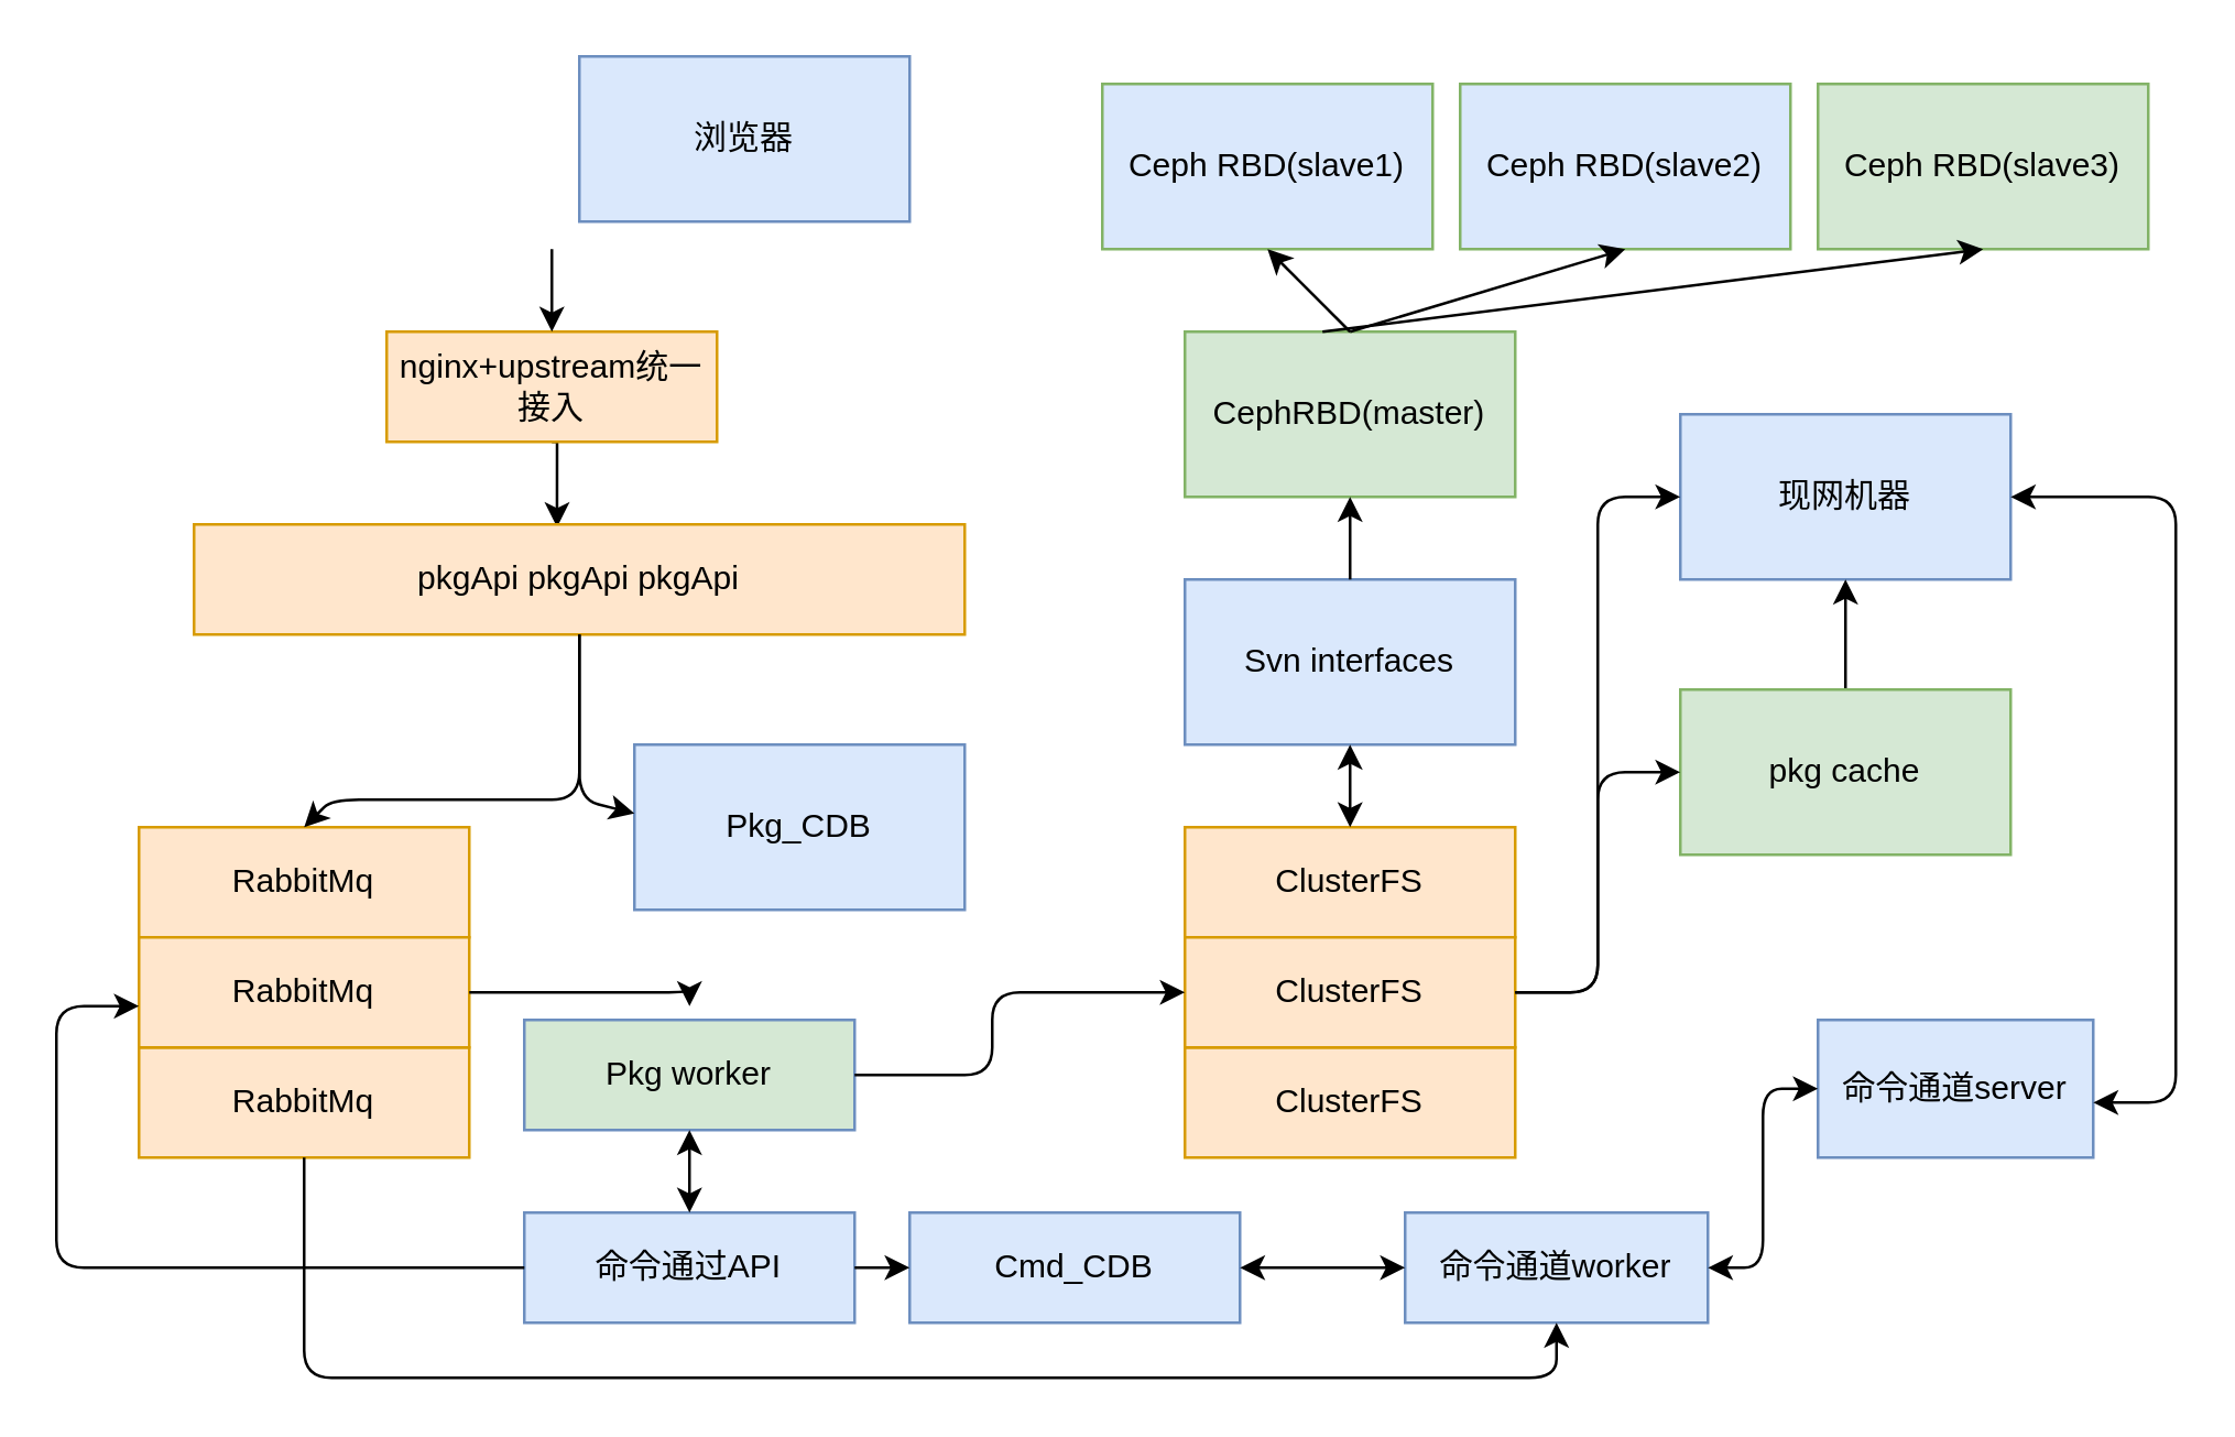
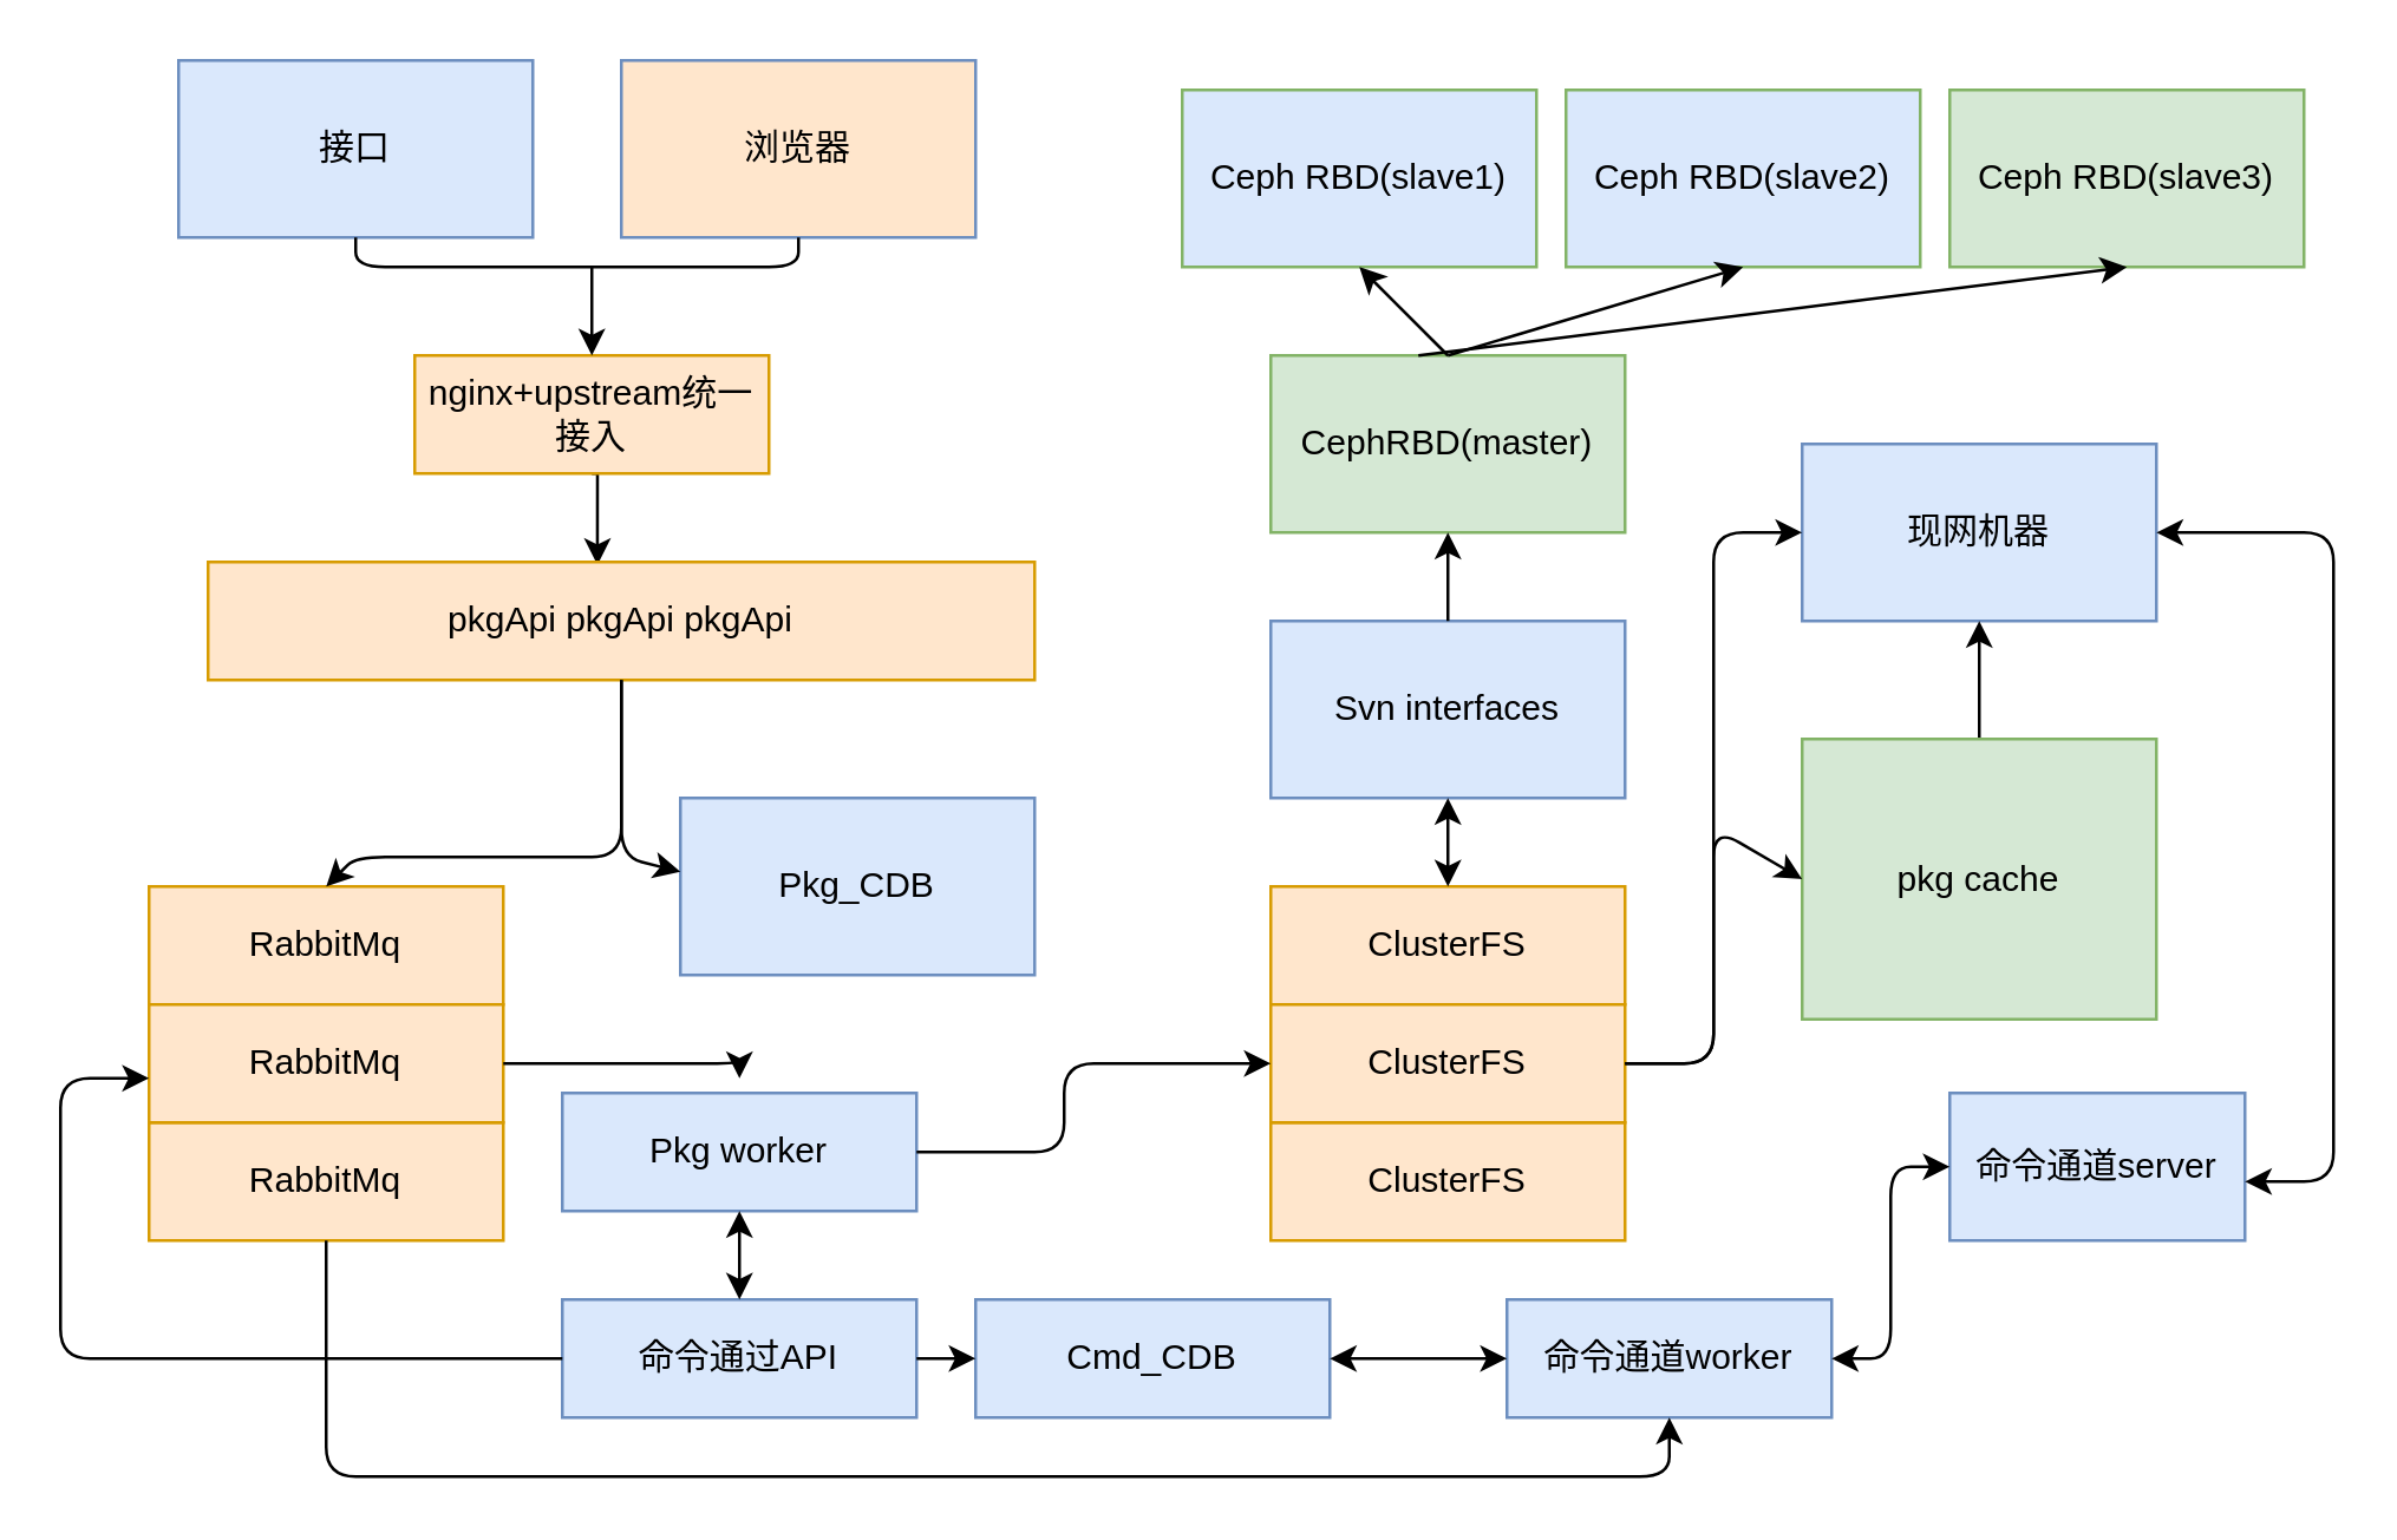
  <mxCell id="0" />
  <mxCell id="1" parent="0" />
- <mxCell id="3" value="浏览器" style="rounded=0;whiteSpace=wrap;html=1;fillColor=#dae8fc;strokeColor=#6c8ebf;" vertex="1" parent="1"><mxGeometry x="210" y="20" width="120" height="60" as="geometry" /></mxCell>
+ <mxCell id="2" value="接口" style="rounded=0;whiteSpace=wrap;html=1;fillColor=#dae8fc;strokeColor=#6c8ebf;" vertex="1" parent="1"><mxGeometry x="60" y="20" width="120" height="60" as="geometry" /></mxCell>
+ <mxCell id="3" value="浏览器" style="rounded=0;whiteSpace=wrap;html=1;fillColor=#ffe6cc;strokeColor=#6c8ebf;" vertex="1" parent="1"><mxGeometry x="210" y="20" width="120" height="60" as="geometry" /></mxCell>
  <mxCell id="4" style="edgeStyle=orthogonalEdgeStyle;rounded=0;orthogonalLoop=1;jettySize=auto;html=1;exitX=0.5;exitY=1;exitDx=0;exitDy=0;entryX=0.471;entryY=0.025;entryDx=0;entryDy=0;entryPerimeter=0;" edge="1" parent="1" source="5" target="6"><mxGeometry relative="1" as="geometry" /></mxCell>
  <mxCell id="5" value="nginx+upstream统一接入" style="rounded=0;whiteSpace=wrap;html=1;fillColor=#ffe6cc;strokeColor=#d79b00;" vertex="1" parent="1"><mxGeometry x="140" y="120" width="120" height="40" as="geometry" /></mxCell>
  <mxCell id="6" value="pkgApi pkgApi pkgApi" style="rounded=0;whiteSpace=wrap;html=1;fillColor=#ffe6cc;strokeColor=#d79b00;" vertex="1" parent="1"><mxGeometry x="70" y="190" width="280" height="40" as="geometry" /></mxCell>
  <mxCell id="7" value="Pkg_CDB" style="rounded=0;whiteSpace=wrap;html=1;fillColor=#dae8fc;strokeColor=#6c8ebf;" vertex="1" parent="1"><mxGeometry x="230" y="270" width="120" height="60" as="geometry" /></mxCell>
  <mxCell id="8" value="RabbitMq" style="rounded=0;whiteSpace=wrap;html=1;fillColor=#ffe6cc;strokeColor=#d79b00;" vertex="1" parent="1"><mxGeometry x="50" y="300" width="120" height="40" as="geometry" /></mxCell>
  <mxCell id="9" value="&lt;span style=&quot;white-space: normal&quot;&gt;RabbitMq&lt;/span&gt;" style="rounded=0;whiteSpace=wrap;html=1;fillColor=#ffe6cc;strokeColor=#d79b00;" vertex="1" parent="1"><mxGeometry x="50" y="380" width="120" height="40" as="geometry" /></mxCell>
  <mxCell id="10" value="&lt;span style=&quot;white-space: normal&quot;&gt;RabbitMq&lt;/span&gt;" style="rounded=0;whiteSpace=wrap;html=1;fillColor=#ffe6cc;strokeColor=#d79b00;" vertex="1" parent="1"><mxGeometry x="50" y="340" width="120" height="40" as="geometry" /></mxCell>
- <mxCell id="11" value="Pkg worker" style="rounded=0;whiteSpace=wrap;html=1;fillColor=#d5e8d4;strokeColor=#6c8ebf;" vertex="1" parent="1"><mxGeometry x="190" y="370" width="120" height="40" as="geometry" /></mxCell>
+ <mxCell id="11" value="Pkg worker" style="rounded=0;whiteSpace=wrap;html=1;fillColor=#dae8fc;strokeColor=#6c8ebf;" vertex="1" parent="1"><mxGeometry x="190" y="370" width="120" height="40" as="geometry" /></mxCell>
  <mxCell id="12" value="命令通过API" style="rounded=0;whiteSpace=wrap;html=1;fillColor=#dae8fc;strokeColor=#6c8ebf;" vertex="1" parent="1"><mxGeometry x="190" y="440" width="120" height="40" as="geometry" /></mxCell>
  <mxCell id="13" value="Ceph RBD(slave1)" style="rounded=0;whiteSpace=wrap;html=1;fillColor=#dae8fc;strokeColor=#82b366;" vertex="1" parent="1"><mxGeometry x="400" y="30" width="120" height="60" as="geometry" /></mxCell>
  <mxCell id="14" value="Ceph RBD(slave3)" style="rounded=0;whiteSpace=wrap;html=1;fillColor=#d5e8d4;strokeColor=#82b366;" vertex="1" parent="1"><mxGeometry x="660" y="30" width="120" height="60" as="geometry" /></mxCell>
  <mxCell id="15" value="Ceph RBD(slave2)" style="rounded=0;whiteSpace=wrap;html=1;fillColor=#dae8fc;strokeColor=#82b366;" vertex="1" parent="1"><mxGeometry x="530" y="30" width="120" height="60" as="geometry" /></mxCell>
  <mxCell id="16" value="CephRBD(master)" style="rounded=0;whiteSpace=wrap;html=1;fillColor=#d5e8d4;strokeColor=#82b366;" vertex="1" parent="1"><mxGeometry x="430" y="120" width="120" height="60" as="geometry" /></mxCell>
  <mxCell id="17" value="Svn interfaces" style="rounded=0;whiteSpace=wrap;html=1;fillColor=#dae8fc;strokeColor=#6c8ebf;" vertex="1" parent="1"><mxGeometry x="430" y="210" width="120" height="60" as="geometry" /></mxCell>
  <mxCell id="18" value="ClusterFS" style="rounded=0;whiteSpace=wrap;html=1;fillColor=#ffe6cc;strokeColor=#d79b00;" vertex="1" parent="1"><mxGeometry x="430" y="300" width="120" height="40" as="geometry" /></mxCell>
  <mxCell id="19" value="ClusterFS" style="rounded=0;whiteSpace=wrap;html=1;fillColor=#ffe6cc;strokeColor=#d79b00;" vertex="1" parent="1"><mxGeometry x="430" y="380" width="120" height="40" as="geometry" /></mxCell>
  <mxCell id="20" value="ClusterFS" style="rounded=0;whiteSpace=wrap;html=1;fillColor=#ffe6cc;strokeColor=#d79b00;" vertex="1" parent="1"><mxGeometry x="430" y="340" width="120" height="40" as="geometry" /></mxCell>
  <mxCell id="21" value="Cmd_CDB" style="rounded=0;whiteSpace=wrap;html=1;fillColor=#dae8fc;strokeColor=#6c8ebf;" vertex="1" parent="1"><mxGeometry x="330" y="440" width="120" height="40" as="geometry" /></mxCell>
  <mxCell id="22" value="命令通道worker" style="rounded=0;whiteSpace=wrap;html=1;fillColor=#dae8fc;strokeColor=#6c8ebf;" vertex="1" parent="1"><mxGeometry x="510" y="440" width="110" height="40" as="geometry" /></mxCell>
  <mxCell id="23" value="现网机器" style="rounded=0;whiteSpace=wrap;html=1;fillColor=#dae8fc;strokeColor=#6c8ebf;" vertex="1" parent="1"><mxGeometry x="610" y="150" width="120" height="60" as="geometry" /></mxCell>
  <mxCell id="24" style="edgeStyle=orthogonalEdgeStyle;rounded=0;orthogonalLoop=1;jettySize=auto;html=1;exitX=0.5;exitY=0;exitDx=0;exitDy=0;entryX=0.5;entryY=1;entryDx=0;entryDy=0;" edge="1" parent="1" source="25" target="23"><mxGeometry relative="1" as="geometry" /></mxCell>
- <mxCell id="25" value="pkg cache" style="rounded=0;whiteSpace=wrap;html=1;fillColor=#d5e8d4;strokeColor=#82b366;" vertex="1" parent="1"><mxGeometry x="610" y="250" width="120" height="60" as="geometry" /></mxCell>
+ <mxCell id="25" value="pkg cache" style="rounded=0;whiteSpace=wrap;html=1;fillColor=#d5e8d4;strokeColor=#82b366;" vertex="1" parent="1"><mxGeometry x="610" y="250" width="120" height="95" as="geometry" /></mxCell>
  <mxCell id="26" value="命令通道server" style="rounded=0;whiteSpace=wrap;html=1;fillColor=#dae8fc;strokeColor=#6c8ebf;" vertex="1" parent="1"><mxGeometry x="660" y="370" width="100" height="50" as="geometry" /></mxCell>
  <mxCell id="27" value="" style="endArrow=classic;html=1;entryX=0.5;entryY=0;entryDx=0;entryDy=0;" edge="1" parent="1" target="5"><mxGeometry width="50" height="50" relative="1" as="geometry"><mxPoint x="200" y="90" as="sourcePoint" /><mxPoint x="420" y="230" as="targetPoint" /></mxGeometry></mxCell>
+ <mxCell id="28" value="" style="endArrow=none;html=1;exitX=0.5;exitY=1;exitDx=0;exitDy=0;entryX=0.5;entryY=1;entryDx=0;entryDy=0;" edge="1" parent="1" source="2" target="3"><mxGeometry width="50" height="50" relative="1" as="geometry"><mxPoint x="370" y="280" as="sourcePoint" /><mxPoint x="420" y="230" as="targetPoint" /><Array as="points"><mxPoint x="120" y="90" /><mxPoint x="200" y="90" /><mxPoint x="270" y="90" /></Array></mxGeometry></mxCell>
  <mxCell id="29" value="" style="endArrow=classic;html=1;exitX=0;exitY=0.5;exitDx=0;exitDy=0;" edge="1" parent="1" source="12"><mxGeometry width="50" height="50" relative="1" as="geometry"><mxPoint x="0" y="415" as="sourcePoint" /><mxPoint x="50" y="365" as="targetPoint" /><Array as="points"><mxPoint x="20" y="460" /><mxPoint x="20" y="365" /></Array></mxGeometry></mxCell>
  <mxCell id="30" value="" style="endArrow=classic;html=1;" edge="1" parent="1"><mxGeometry width="50" height="50" relative="1" as="geometry"><mxPoint x="210" y="230" as="sourcePoint" /><mxPoint x="110" y="300" as="targetPoint" /><Array as="points"><mxPoint x="210" y="290" /><mxPoint x="120" y="290" /></Array></mxGeometry></mxCell>
  <mxCell id="31" value="" style="endArrow=classic;html=1;exitX=0.5;exitY=1;exitDx=0;exitDy=0;" edge="1" parent="1" source="6"><mxGeometry width="50" height="50" relative="1" as="geometry"><mxPoint x="180" y="345" as="sourcePoint" /><mxPoint x="230" y="295" as="targetPoint" /><Array as="points"><mxPoint x="210" y="290" /></Array></mxGeometry></mxCell>
  <mxCell id="32" value="" style="endArrow=classic;html=1;exitX=0.5;exitY=0;exitDx=0;exitDy=0;" edge="1" parent="1" source="17"><mxGeometry width="50" height="50" relative="1" as="geometry"><mxPoint x="440" y="230" as="sourcePoint" /><mxPoint x="490" y="180" as="targetPoint" /></mxGeometry></mxCell>
  <mxCell id="33" value="" style="endArrow=classic;html=1;exitX=1;exitY=0.5;exitDx=0;exitDy=0;" edge="1" parent="1" source="10"><mxGeometry width="50" height="50" relative="1" as="geometry"><mxPoint x="200" y="415" as="sourcePoint" /><mxPoint x="250" y="365" as="targetPoint" /><Array as="points"><mxPoint x="250" y="360" /></Array></mxGeometry></mxCell>
  <mxCell id="34" value="" style="endArrow=classic;startArrow=classic;html=1;exitX=0.5;exitY=0;exitDx=0;exitDy=0;" edge="1" parent="1" source="12"><mxGeometry width="50" height="50" relative="1" as="geometry"><mxPoint x="220" y="440" as="sourcePoint" /><mxPoint x="250" y="410" as="targetPoint" /></mxGeometry></mxCell>
  <mxCell id="35" value="" style="endArrow=classic;html=1;entryX=0;entryY=0.5;entryDx=0;entryDy=0;" edge="1" parent="1" target="20"><mxGeometry width="50" height="50" relative="1" as="geometry"><mxPoint x="310" y="390" as="sourcePoint" /><mxPoint x="360" y="340" as="targetPoint" /><Array as="points"><mxPoint x="360" y="390" /><mxPoint x="360" y="360" /></Array></mxGeometry></mxCell>
  <mxCell id="36" value="" style="endArrow=classic;html=1;entryX=0.5;entryY=1;entryDx=0;entryDy=0;" edge="1" parent="1" target="14"><mxGeometry width="50" height="50" relative="1" as="geometry"><mxPoint x="480" y="120" as="sourcePoint" /><mxPoint x="530" y="70" as="targetPoint" /></mxGeometry></mxCell>
  <mxCell id="37" value="" style="endArrow=classic;html=1;entryX=0.5;entryY=1;entryDx=0;entryDy=0;" edge="1" parent="1" target="15"><mxGeometry width="50" height="50" relative="1" as="geometry"><mxPoint x="490" y="120" as="sourcePoint" /><mxPoint x="730" y="100" as="targetPoint" /></mxGeometry></mxCell>
  <mxCell id="38" value="" style="endArrow=classic;html=1;entryX=0.5;entryY=1;entryDx=0;entryDy=0;" edge="1" parent="1" target="13"><mxGeometry width="50" height="50" relative="1" as="geometry"><mxPoint x="490" y="120" as="sourcePoint" /><mxPoint x="740" y="110" as="targetPoint" /></mxGeometry></mxCell>
  <mxCell id="39" value="" style="endArrow=classic;startArrow=classic;html=1;entryX=0.5;entryY=1;entryDx=0;entryDy=0;exitX=0.5;exitY=0;exitDx=0;exitDy=0;" edge="1" parent="1" source="18" target="17"><mxGeometry width="50" height="50" relative="1" as="geometry"><mxPoint x="370" y="250" as="sourcePoint" /><mxPoint x="420" y="200" as="targetPoint" /></mxGeometry></mxCell>
  <mxCell id="40" value="" style="endArrow=classic;html=1;exitX=1;exitY=0.5;exitDx=0;exitDy=0;entryX=0;entryY=0.5;entryDx=0;entryDy=0;" edge="1" parent="1" source="20" target="23"><mxGeometry width="50" height="50" relative="1" as="geometry"><mxPoint x="370" y="250" as="sourcePoint" /><mxPoint x="420" y="200" as="targetPoint" /><Array as="points"><mxPoint x="580" y="360" /><mxPoint x="580" y="180" /></Array></mxGeometry></mxCell>
  <mxCell id="41" value="" style="endArrow=classic;html=1;entryX=0;entryY=0.5;entryDx=0;entryDy=0;exitX=1;exitY=0.5;exitDx=0;exitDy=0;" edge="1" parent="1" source="20" target="25"><mxGeometry width="50" height="50" relative="1" as="geometry"><mxPoint x="370" y="250" as="sourcePoint" /><mxPoint x="420" y="200" as="targetPoint" /><Array as="points"><mxPoint x="580" y="360" /><mxPoint x="580" y="280" /></Array></mxGeometry></mxCell>
  <mxCell id="42" value="" style="endArrow=classic;startArrow=classic;html=1;entryX=1;entryY=0.5;entryDx=0;entryDy=0;" edge="1" parent="1" target="23"><mxGeometry width="50" height="50" relative="1" as="geometry"><mxPoint x="760" y="400" as="sourcePoint" /><mxPoint x="790" y="180" as="targetPoint" /><Array as="points"><mxPoint x="790" y="400" /><mxPoint x="790" y="180" /></Array></mxGeometry></mxCell>
  <mxCell id="43" value="" style="endArrow=classic;startArrow=classic;html=1;exitX=1;exitY=0.5;exitDx=0;exitDy=0;entryX=0;entryY=0.5;entryDx=0;entryDy=0;" edge="1" parent="1" source="22" target="26"><mxGeometry width="50" height="50" relative="1" as="geometry"><mxPoint x="560" y="340" as="sourcePoint" /><mxPoint x="610" y="290" as="targetPoint" /><Array as="points"><mxPoint x="640" y="460" /><mxPoint x="640" y="395" /></Array></mxGeometry></mxCell>
  <mxCell id="44" value="" style="endArrow=classic;html=1;exitX=0.5;exitY=1;exitDx=0;exitDy=0;entryX=0.5;entryY=1;entryDx=0;entryDy=0;" edge="1" parent="1" source="9" target="22"><mxGeometry width="50" height="50" relative="1" as="geometry"><mxPoint x="560" y="340" as="sourcePoint" /><mxPoint x="610" y="290" as="targetPoint" /><Array as="points"><mxPoint x="110" y="500" /><mxPoint x="565" y="500" /></Array></mxGeometry></mxCell>
  <mxCell id="45" value="" style="endArrow=classic;html=1;exitX=1;exitY=0.5;exitDx=0;exitDy=0;entryX=0;entryY=0.5;entryDx=0;entryDy=0;" edge="1" parent="1" source="12" target="21"><mxGeometry width="50" height="50" relative="1" as="geometry"><mxPoint x="410" y="340" as="sourcePoint" /><mxPoint x="460" y="290" as="targetPoint" /></mxGeometry></mxCell>
  <mxCell id="46" value="" style="endArrow=classic;startArrow=classic;html=1;exitX=1;exitY=0.5;exitDx=0;exitDy=0;entryX=0;entryY=0.5;entryDx=0;entryDy=0;" edge="1" parent="1" source="21" target="22"><mxGeometry width="50" height="50" relative="1" as="geometry"><mxPoint x="410" y="340" as="sourcePoint" /><mxPoint x="460" y="290" as="targetPoint" /></mxGeometry></mxCell>
